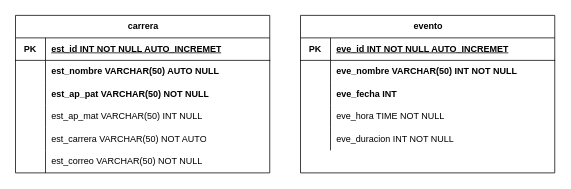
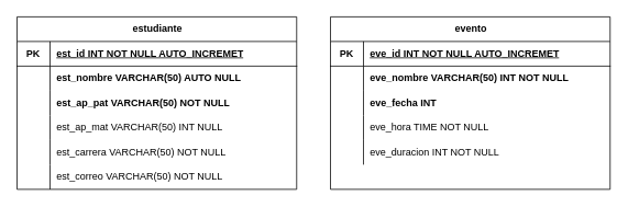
  <mxCell id="0" />
  <mxCell id="1" parent="0" />
- <mxCell id="2" value="carrera" style="shape=table;startSize=30;container=1;collapsible=1;childLayout=tableLayout;fixedRows=1;rowLines=0;fontStyle=1;align=center;resizeLast=1;html=1;" parent="1" vertex="1"><mxGeometry x="20" y="20" width="339" height="210" as="geometry" /></mxCell>
+ <mxCell id="2" value="estudiante" style="shape=table;startSize=30;container=1;collapsible=1;childLayout=tableLayout;fixedRows=1;rowLines=0;fontStyle=1;align=center;resizeLast=1;html=1;" parent="1" vertex="1"><mxGeometry x="20" y="20" width="339" height="210" as="geometry" /></mxCell>
  <mxCell id="3" value="" style="shape=tableRow;horizontal=0;startSize=0;swimlaneHead=0;swimlaneBody=0;fillColor=none;collapsible=0;dropTarget=0;points=[[0,0.5],[1,0.5]];portConstraint=eastwest;top=0;left=0;right=0;bottom=1;" parent="2" vertex="1"><mxGeometry y="30" width="339" height="30" as="geometry" /></mxCell>
  <mxCell id="4" value="PK" style="shape=partialRectangle;connectable=0;fillColor=none;top=0;left=0;bottom=0;right=0;fontStyle=1;overflow=hidden;whiteSpace=wrap;html=1;" parent="3" vertex="1"><mxGeometry width="40" height="30" as="geometry"><mxRectangle width="40" height="30" as="alternateBounds" /></mxGeometry></mxCell>
  <mxCell id="5" value="est_id INT NOT NULL AUTO_INCREMET" style="shape=partialRectangle;connectable=0;fillColor=none;top=0;left=0;bottom=0;right=0;align=left;spacingLeft=6;fontStyle=5;overflow=hidden;whiteSpace=wrap;html=1;" parent="3" vertex="1"><mxGeometry x="40" width="299" height="30" as="geometry"><mxRectangle width="299" height="30" as="alternateBounds" /></mxGeometry></mxCell>
  <mxCell id="6" value="" style="shape=tableRow;horizontal=0;startSize=0;swimlaneHead=0;swimlaneBody=0;fillColor=none;collapsible=0;dropTarget=0;points=[[0,0.5],[1,0.5]];portConstraint=eastwest;top=0;left=0;right=0;bottom=0;" parent="2" vertex="1"><mxGeometry y="60" width="339" height="30" as="geometry" /></mxCell>
  <mxCell id="7" value="" style="shape=partialRectangle;connectable=0;fillColor=none;top=0;left=0;bottom=0;right=0;editable=1;overflow=hidden;whiteSpace=wrap;html=1;" parent="6" vertex="1"><mxGeometry width="40" height="30" as="geometry"><mxRectangle width="40" height="30" as="alternateBounds" /></mxGeometry></mxCell>
  <mxCell id="8" value="&lt;b&gt;est_nombre VARCHAR(50) AUTO NULL&lt;/b&gt;" style="shape=partialRectangle;connectable=0;fillColor=none;top=0;left=0;bottom=0;right=0;align=left;spacingLeft=6;overflow=hidden;whiteSpace=wrap;html=1;" parent="6" vertex="1"><mxGeometry x="40" width="299" height="30" as="geometry"><mxRectangle width="299" height="30" as="alternateBounds" /></mxGeometry></mxCell>
  <mxCell id="9" value="" style="shape=tableRow;horizontal=0;startSize=0;swimlaneHead=0;swimlaneBody=0;fillColor=none;collapsible=0;dropTarget=0;points=[[0,0.5],[1,0.5]];portConstraint=eastwest;top=0;left=0;right=0;bottom=0;" parent="2" vertex="1"><mxGeometry y="90" width="339" height="30" as="geometry" /></mxCell>
  <mxCell id="10" value="" style="shape=partialRectangle;connectable=0;fillColor=none;top=0;left=0;bottom=0;right=0;editable=1;overflow=hidden;whiteSpace=wrap;html=1;" parent="9" vertex="1"><mxGeometry width="40" height="30" as="geometry"><mxRectangle width="40" height="30" as="alternateBounds" /></mxGeometry></mxCell>
  <mxCell id="11" value="&lt;b&gt;est_ap_pat&amp;nbsp;VARCHAR(50) NOT NULL&lt;/b&gt;" style="shape=partialRectangle;connectable=0;fillColor=none;top=0;left=0;bottom=0;right=0;align=left;spacingLeft=6;overflow=hidden;whiteSpace=wrap;html=1;" parent="9" vertex="1"><mxGeometry x="40" width="299" height="30" as="geometry"><mxRectangle width="299" height="30" as="alternateBounds" /></mxGeometry></mxCell>
  <mxCell id="12" value="" style="shape=tableRow;horizontal=0;startSize=0;swimlaneHead=0;swimlaneBody=0;fillColor=none;collapsible=0;dropTarget=0;points=[[0,0.5],[1,0.5]];portConstraint=eastwest;top=0;left=0;right=0;bottom=0;" parent="2" vertex="1"><mxGeometry y="120" width="339" height="30" as="geometry" /></mxCell>
  <mxCell id="13" value="" style="shape=partialRectangle;connectable=0;fillColor=none;top=0;left=0;bottom=0;right=0;editable=1;overflow=hidden;whiteSpace=wrap;html=1;" parent="12" vertex="1"><mxGeometry width="40" height="30" as="geometry"><mxRectangle width="40" height="30" as="alternateBounds" /></mxGeometry></mxCell>
  <mxCell id="14" value="est_ap_mat VARCHAR(50) INT NULL" style="shape=partialRectangle;connectable=0;fillColor=none;top=0;left=0;bottom=0;right=0;align=left;spacingLeft=6;overflow=hidden;whiteSpace=wrap;html=1;" parent="12" vertex="1"><mxGeometry x="40" width="299" height="30" as="geometry"><mxRectangle width="299" height="30" as="alternateBounds" /></mxGeometry></mxCell>
  <mxCell id="15" value="" style="shape=tableRow;horizontal=0;startSize=0;swimlaneHead=0;swimlaneBody=0;fillColor=none;collapsible=0;dropTarget=0;points=[[0,0.5],[1,0.5]];portConstraint=eastwest;top=0;left=0;right=0;bottom=0;" parent="2" vertex="1"><mxGeometry y="150" width="339" height="30" as="geometry" /></mxCell>
  <mxCell id="16" value="" style="shape=partialRectangle;connectable=0;fillColor=none;top=0;left=0;bottom=0;right=0;editable=1;overflow=hidden;whiteSpace=wrap;html=1;" parent="15" vertex="1"><mxGeometry width="40" height="30" as="geometry"><mxRectangle width="40" height="30" as="alternateBounds" /></mxGeometry></mxCell>
- <mxCell id="17" value="est_carrera VARCHAR(50) NOT AUTO" style="shape=partialRectangle;connectable=0;fillColor=none;top=0;left=0;bottom=0;right=0;align=left;spacingLeft=6;overflow=hidden;whiteSpace=wrap;html=1;" parent="15" vertex="1"><mxGeometry x="40" width="299" height="30" as="geometry"><mxRectangle width="299" height="30" as="alternateBounds" /></mxGeometry></mxCell>
+ <mxCell id="17" value="est_carrera VARCHAR(50) NOT NULL" style="shape=partialRectangle;connectable=0;fillColor=none;top=0;left=0;bottom=0;right=0;align=left;spacingLeft=6;overflow=hidden;whiteSpace=wrap;html=1;" parent="15" vertex="1"><mxGeometry x="40" width="299" height="30" as="geometry"><mxRectangle width="299" height="30" as="alternateBounds" /></mxGeometry></mxCell>
  <mxCell id="18" value="" style="shape=tableRow;horizontal=0;startSize=0;swimlaneHead=0;swimlaneBody=0;fillColor=none;collapsible=0;dropTarget=0;points=[[0,0.5],[1,0.5]];portConstraint=eastwest;top=0;left=0;right=0;bottom=0;" parent="2" vertex="1"><mxGeometry y="180" width="339" height="30" as="geometry" /></mxCell>
  <mxCell id="19" value="" style="shape=partialRectangle;connectable=0;fillColor=none;top=0;left=0;bottom=0;right=0;editable=1;overflow=hidden;whiteSpace=wrap;html=1;" parent="18" vertex="1"><mxGeometry width="40" height="30" as="geometry"><mxRectangle width="40" height="30" as="alternateBounds" /></mxGeometry></mxCell>
  <mxCell id="20" value="est_correo VARCHAR(50) NOT NULL" style="shape=partialRectangle;connectable=0;fillColor=none;top=0;left=0;bottom=0;right=0;align=left;spacingLeft=6;overflow=hidden;whiteSpace=wrap;html=1;" parent="18" vertex="1"><mxGeometry x="40" width="299" height="30" as="geometry"><mxRectangle width="299" height="30" as="alternateBounds" /></mxGeometry></mxCell>
  <mxCell id="21" value="evento" style="shape=table;startSize=30;container=1;collapsible=1;childLayout=tableLayout;fixedRows=1;rowLines=0;fontStyle=1;align=center;resizeLast=1;html=1;" parent="1" vertex="1"><mxGeometry x="400" y="20" width="339" height="210" as="geometry" /></mxCell>
  <mxCell id="22" value="" style="shape=tableRow;horizontal=0;startSize=0;swimlaneHead=0;swimlaneBody=0;fillColor=none;collapsible=0;dropTarget=0;points=[[0,0.5],[1,0.5]];portConstraint=eastwest;top=0;left=0;right=0;bottom=1;" parent="21" vertex="1"><mxGeometry y="30" width="339" height="30" as="geometry" /></mxCell>
  <mxCell id="23" value="PK" style="shape=partialRectangle;connectable=0;fillColor=none;top=0;left=0;bottom=0;right=0;fontStyle=1;overflow=hidden;whiteSpace=wrap;html=1;" parent="22" vertex="1"><mxGeometry width="40" height="30" as="geometry"><mxRectangle width="40" height="30" as="alternateBounds" /></mxGeometry></mxCell>
  <mxCell id="24" value="eve_id INT NOT NULL AUTO_INCREMET" style="shape=partialRectangle;connectable=0;fillColor=none;top=0;left=0;bottom=0;right=0;align=left;spacingLeft=6;fontStyle=5;overflow=hidden;whiteSpace=wrap;html=1;" parent="22" vertex="1"><mxGeometry x="40" width="299" height="30" as="geometry"><mxRectangle width="299" height="30" as="alternateBounds" /></mxGeometry></mxCell>
  <mxCell id="25" value="" style="shape=tableRow;horizontal=0;startSize=0;swimlaneHead=0;swimlaneBody=0;fillColor=none;collapsible=0;dropTarget=0;points=[[0,0.5],[1,0.5]];portConstraint=eastwest;top=0;left=0;right=0;bottom=0;" parent="21" vertex="1"><mxGeometry y="60" width="339" height="30" as="geometry" /></mxCell>
  <mxCell id="26" value="" style="shape=partialRectangle;connectable=0;fillColor=none;top=0;left=0;bottom=0;right=0;editable=1;overflow=hidden;whiteSpace=wrap;html=1;" parent="25" vertex="1"><mxGeometry width="40" height="30" as="geometry"><mxRectangle width="40" height="30" as="alternateBounds" /></mxGeometry></mxCell>
  <mxCell id="27" value="&lt;b&gt;eve_nombre VARCHAR(50) INT NOT NULL&lt;/b&gt;" style="shape=partialRectangle;connectable=0;fillColor=none;top=0;left=0;bottom=0;right=0;align=left;spacingLeft=6;overflow=hidden;whiteSpace=wrap;html=1;" parent="25" vertex="1"><mxGeometry x="40" width="299" height="30" as="geometry"><mxRectangle width="299" height="30" as="alternateBounds" /></mxGeometry></mxCell>
  <mxCell id="28" value="" style="shape=tableRow;horizontal=0;startSize=0;swimlaneHead=0;swimlaneBody=0;fillColor=none;collapsible=0;dropTarget=0;points=[[0,0.5],[1,0.5]];portConstraint=eastwest;top=0;left=0;right=0;bottom=0;" parent="21" vertex="1"><mxGeometry y="90" width="339" height="30" as="geometry" /></mxCell>
  <mxCell id="29" value="" style="shape=partialRectangle;connectable=0;fillColor=none;top=0;left=0;bottom=0;right=0;editable=1;overflow=hidden;whiteSpace=wrap;html=1;" parent="28" vertex="1"><mxGeometry width="40" height="30" as="geometry"><mxRectangle width="40" height="30" as="alternateBounds" /></mxGeometry></mxCell>
  <mxCell id="30" value="&lt;b&gt;eve_fecha INT&lt;/b&gt;" style="shape=partialRectangle;connectable=0;fillColor=none;top=0;left=0;bottom=0;right=0;align=left;spacingLeft=6;overflow=hidden;whiteSpace=wrap;html=1;" parent="28" vertex="1"><mxGeometry x="40" width="299" height="30" as="geometry"><mxRectangle width="299" height="30" as="alternateBounds" /></mxGeometry></mxCell>
  <mxCell id="31" value="" style="shape=tableRow;horizontal=0;startSize=0;swimlaneHead=0;swimlaneBody=0;fillColor=none;collapsible=0;dropTarget=0;points=[[0,0.5],[1,0.5]];portConstraint=eastwest;top=0;left=0;right=0;bottom=0;" parent="21" vertex="1"><mxGeometry y="120" width="339" height="30" as="geometry" /></mxCell>
  <mxCell id="32" value="" style="shape=partialRectangle;connectable=0;fillColor=none;top=0;left=0;bottom=0;right=0;editable=1;overflow=hidden;whiteSpace=wrap;html=1;" parent="31" vertex="1"><mxGeometry width="40" height="30" as="geometry"><mxRectangle width="40" height="30" as="alternateBounds" /></mxGeometry></mxCell>
  <mxCell id="33" value="eve_hora TIME NOT NULL" style="shape=partialRectangle;connectable=0;fillColor=none;top=0;left=0;bottom=0;right=0;align=left;spacingLeft=6;overflow=hidden;whiteSpace=wrap;html=1;" parent="31" vertex="1"><mxGeometry x="40" width="299" height="30" as="geometry"><mxRectangle width="299" height="30" as="alternateBounds" /></mxGeometry></mxCell>
  <mxCell id="34" value="" style="shape=tableRow;horizontal=0;startSize=0;swimlaneHead=0;swimlaneBody=0;fillColor=none;collapsible=0;dropTarget=0;points=[[0,0.5],[1,0.5]];portConstraint=eastwest;top=0;left=0;right=0;bottom=0;" parent="21" vertex="1"><mxGeometry y="150" width="339" height="30" as="geometry" /></mxCell>
  <mxCell id="35" value="" style="shape=partialRectangle;connectable=0;fillColor=none;top=0;left=0;bottom=0;right=0;editable=1;overflow=hidden;whiteSpace=wrap;html=1;" parent="34" vertex="1"><mxGeometry width="40" height="30" as="geometry"><mxRectangle width="40" height="30" as="alternateBounds" /></mxGeometry></mxCell>
  <mxCell id="36" value="eve_duracion INT NOT NULL" style="shape=partialRectangle;connectable=0;fillColor=none;top=0;left=0;bottom=0;right=0;align=left;spacingLeft=6;overflow=hidden;whiteSpace=wrap;html=1;" parent="34" vertex="1"><mxGeometry x="40" width="299" height="30" as="geometry"><mxRectangle width="299" height="30" as="alternateBounds" /></mxGeometry></mxCell>
